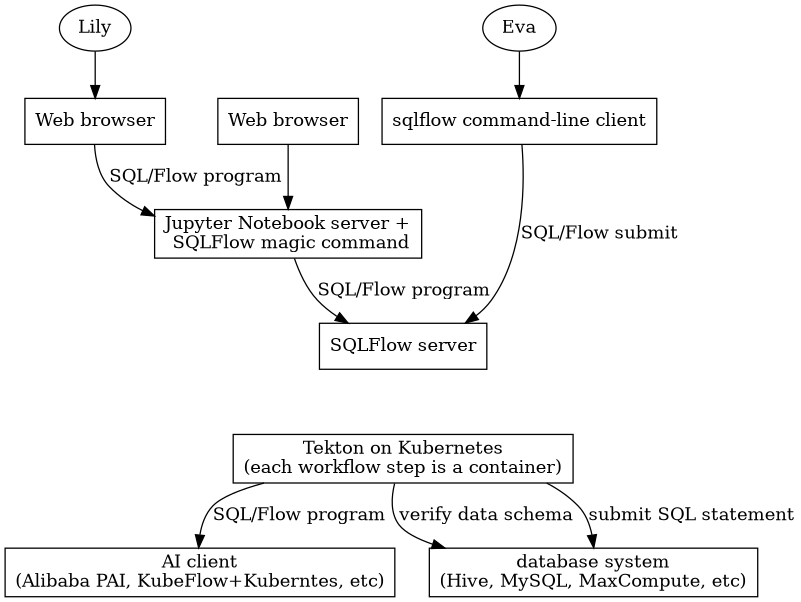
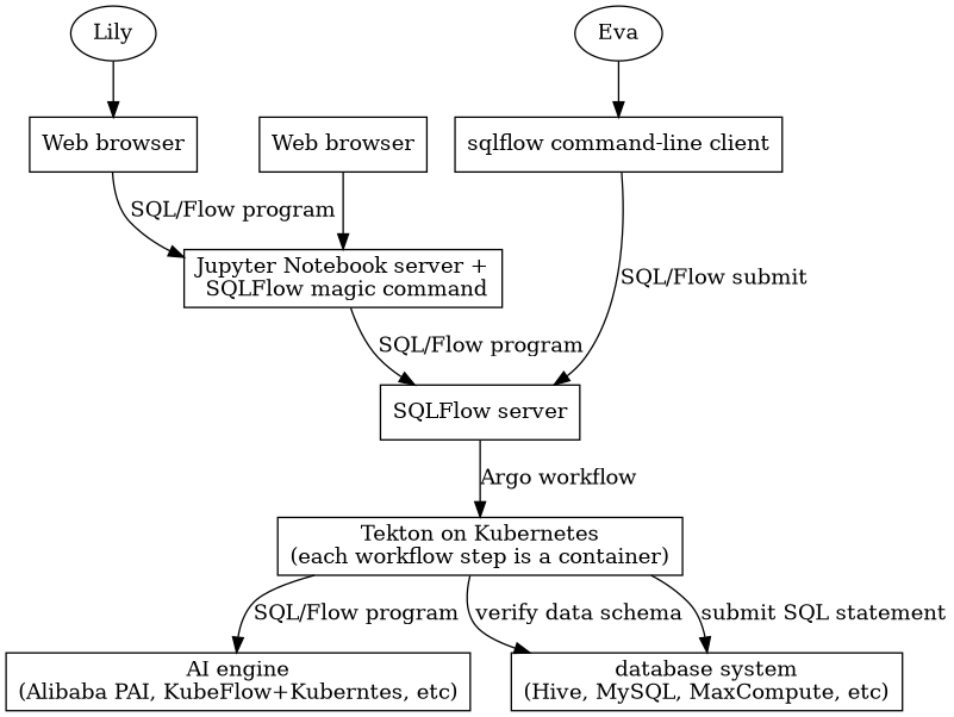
  digraph {
    node [shape=box]
    n1 [label=Lily shape=oval]
    n2 [label=Eva shape=oval]
    n3 [label="Web browser"]
    n4 [label="Web browser"]
    n5 [label="sqlflow command-line client"]
    n6 [label="Jupyter Notebook server +\n SQLFlow magic command"]
    n7 [label="SQLFlow server"]
    n8 [label="Tekton on Kubernetes\n(each workflow step is a container)"]
-   n9 [label="AI client\n(Alibaba PAI, KubeFlow+Kuberntes, etc)"]
+   n9 [label="AI engine\n(Alibaba PAI, KubeFlow+Kuberntes, etc)"]
    n10 [label="database system\n(Hive, MySQL, MaxCompute, etc)"]
    subgraph sub_1 {
      rank=same
      n1
      n2
    }
    subgraph sub_2 {
      rank=same
      n3
      n4
      n5
    }
    n1 -> n3
    n2 -> n5
    n3 -> n6 [label="SQL/Flow program"]
    n4 -> n6
    n5 -> n7 [label="SQL/Flow submit"]
    n6 -> n7 [label="SQL/Flow program"]
+   n7 -> n8 [label="Argo workflow"]
    n8 -> n9 [label="SQL/Flow program"]
    n8 -> n10 [label="submit SQL statement"]
    n8 -> n10 [label="verify data schema"]
  }
